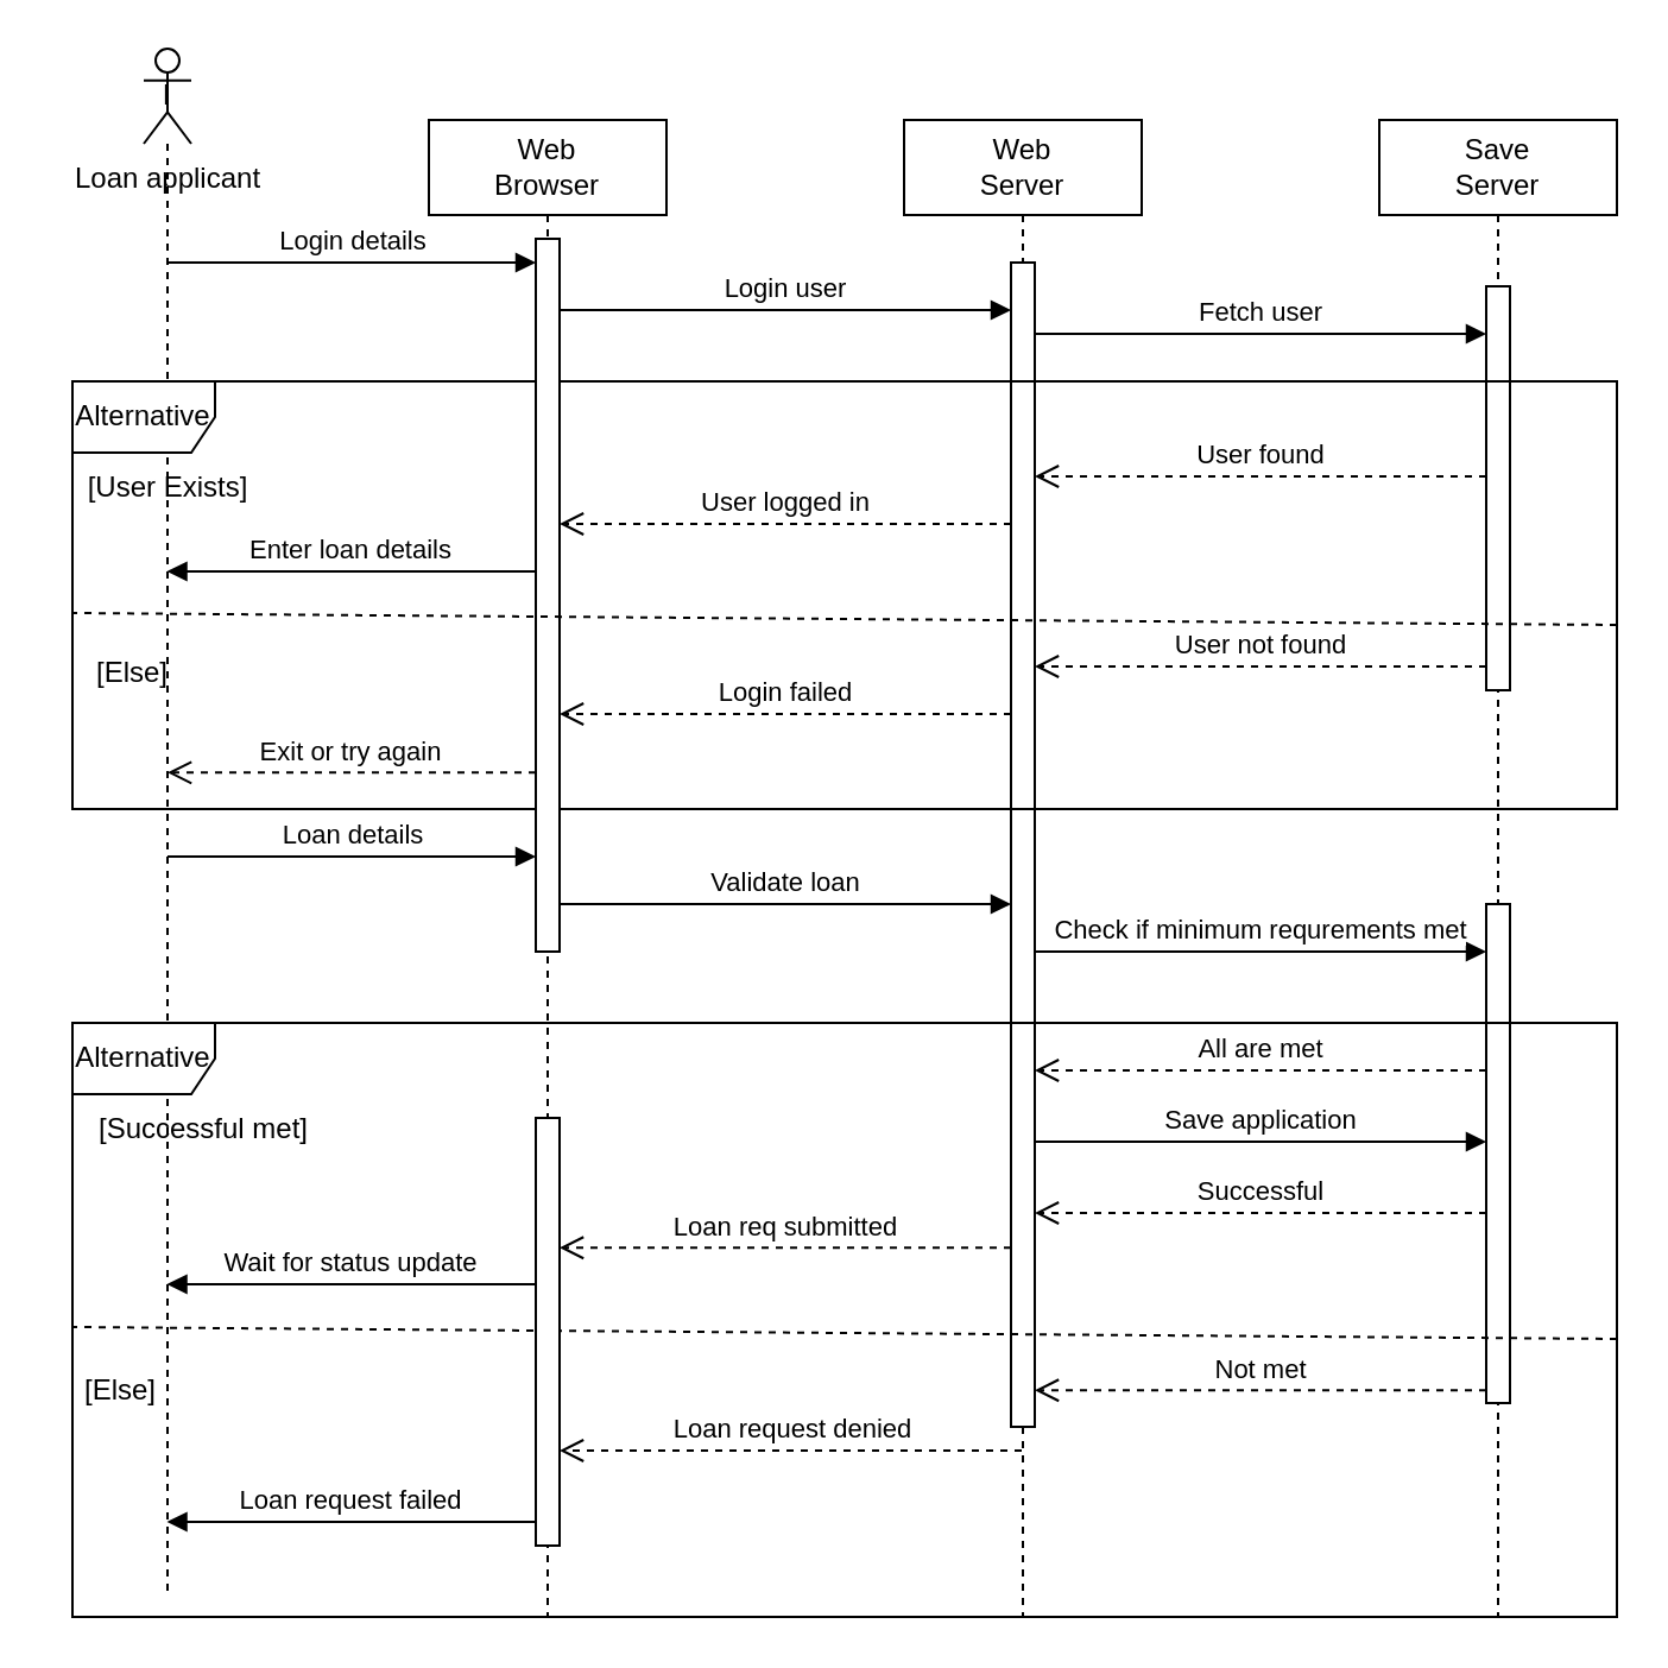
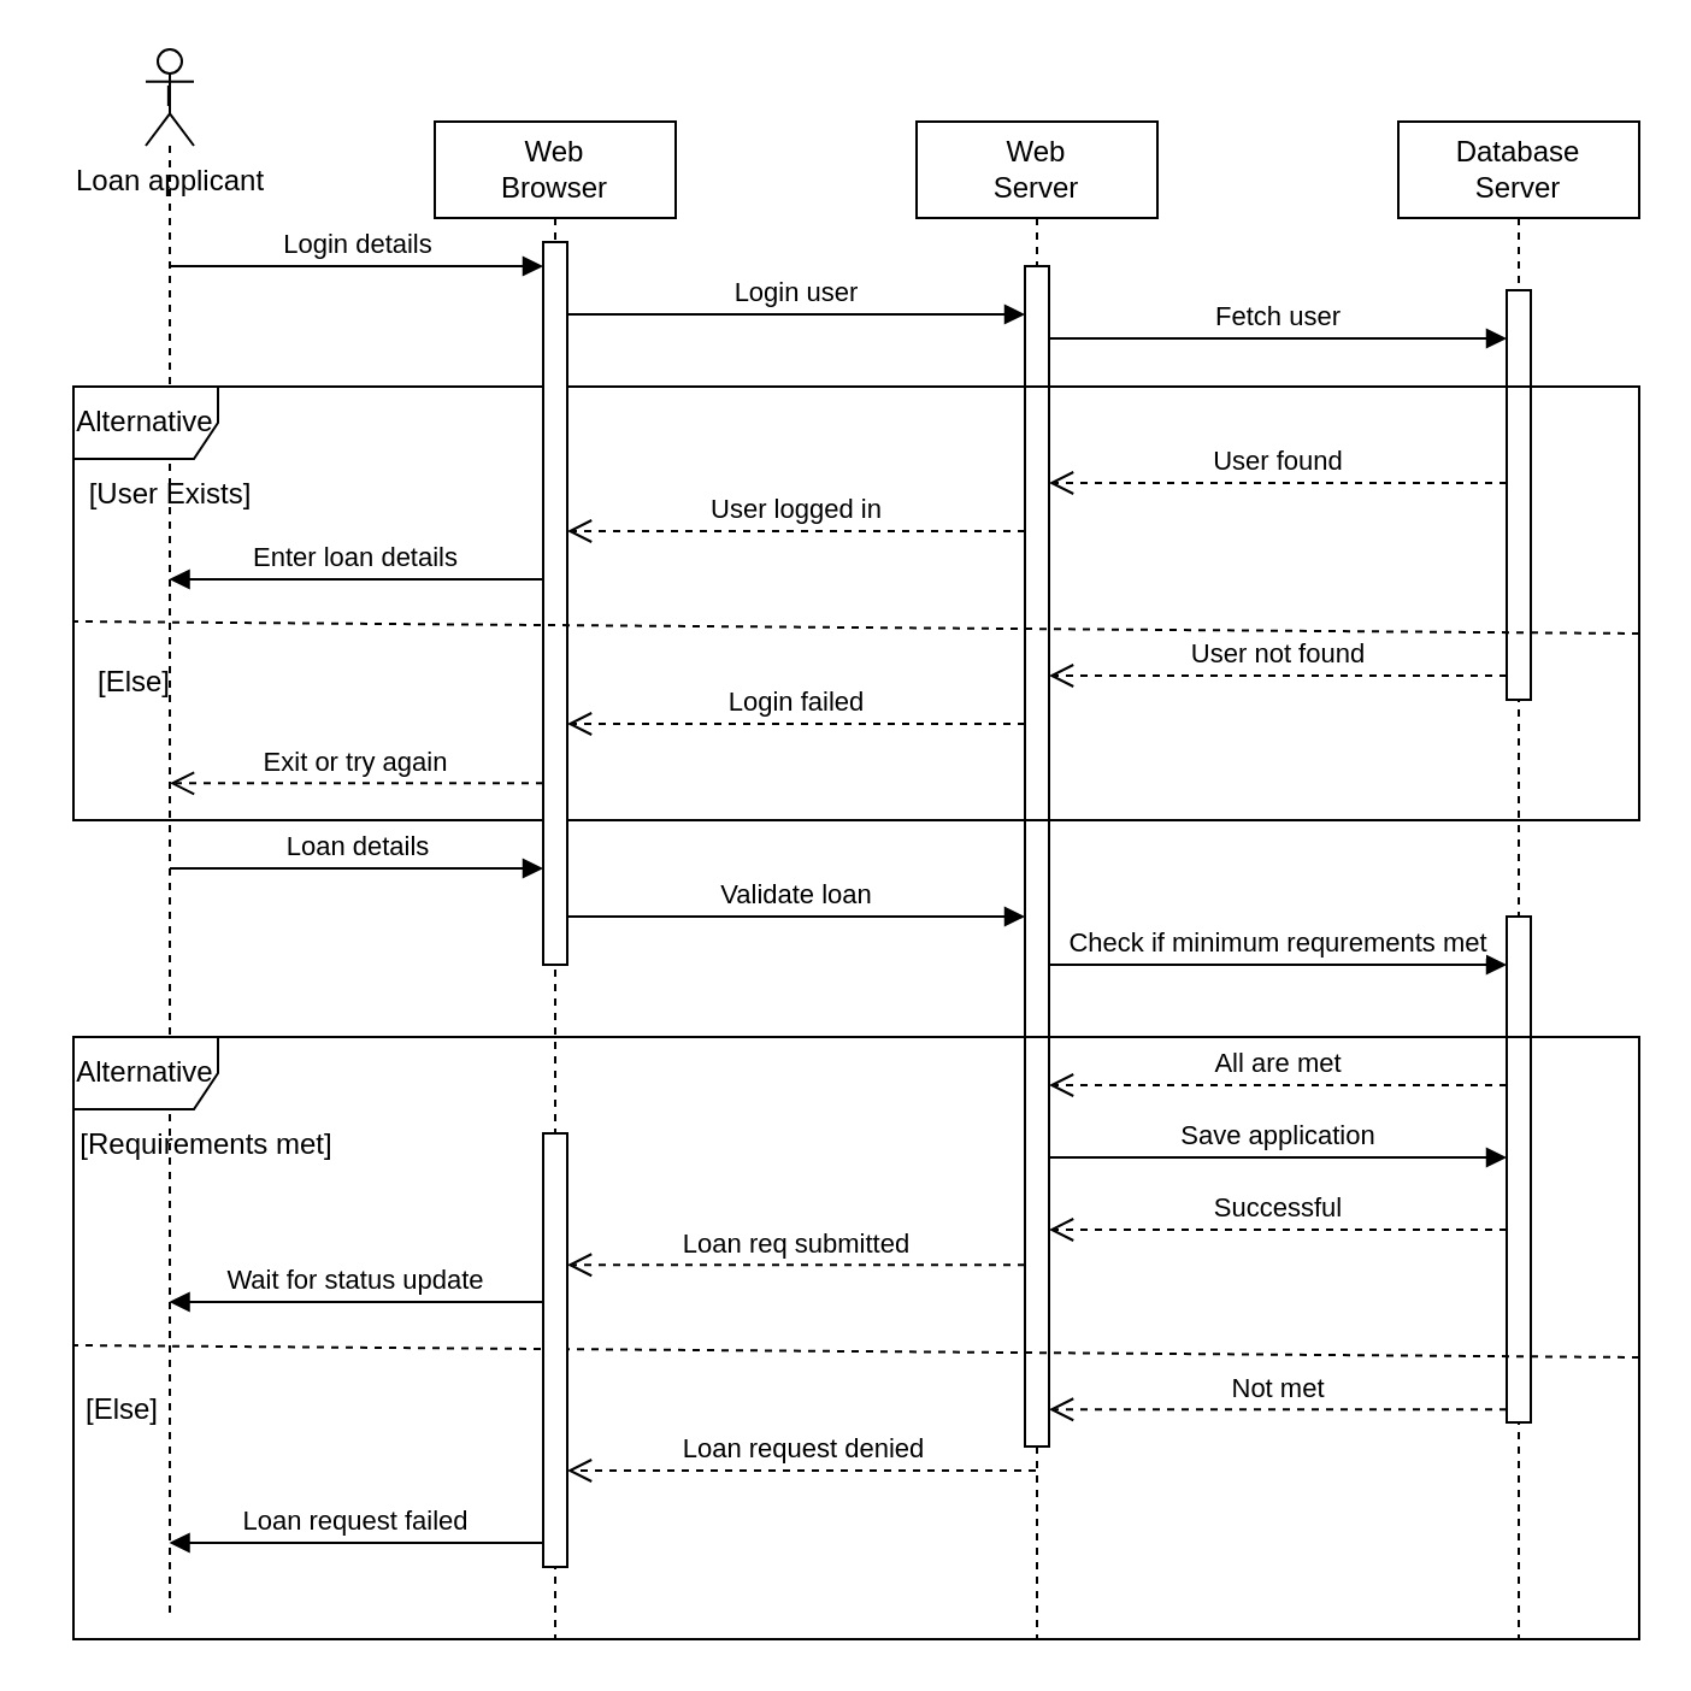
  <mxCell id="0" />
  <mxCell id="1" parent="0" />
  <mxCell id="2" value="l" style="shape=umlLifeline;perimeter=lifelinePerimeter;whiteSpace=wrap;html=1;container=1;dropTarget=0;collapsible=0;recursiveResize=0;outlineConnect=0;portConstraint=eastwest;newEdgeStyle={&quot;curved&quot;:0,&quot;rounded&quot;:0};participant=umlActor;" parent="1" vertex="1"><mxGeometry x="60" y="20" width="20" height="650" as="geometry" /></mxCell>
  <mxCell id="3" value="Loan applicant" style="text;html=1;align=center;verticalAlign=middle;resizable=0;points=[];autosize=1;strokeColor=none;fillColor=none;" parent="1" vertex="1"><mxGeometry x="20" y="60" width="100" height="30" as="geometry" /></mxCell>
  <mxCell id="4" value="Web&lt;br&gt;Browser" style="shape=umlLifeline;perimeter=lifelinePerimeter;whiteSpace=wrap;html=1;container=1;dropTarget=0;collapsible=0;recursiveResize=0;outlineConnect=0;portConstraint=eastwest;newEdgeStyle={&quot;curved&quot;:0,&quot;rounded&quot;:0};" parent="1" vertex="1"><mxGeometry x="180" y="50" width="100" height="630" as="geometry" /></mxCell>
  <mxCell id="5" value="Web&lt;br&gt;Server&lt;br&gt;" style="shape=umlLifeline;perimeter=lifelinePerimeter;whiteSpace=wrap;html=1;container=1;dropTarget=0;collapsible=0;recursiveResize=0;outlineConnect=0;portConstraint=eastwest;newEdgeStyle={&quot;curved&quot;:0,&quot;rounded&quot;:0};" parent="1" vertex="1"><mxGeometry x="380" y="50" width="100" height="630" as="geometry" /></mxCell>
  <mxCell id="6" value="" style="html=1;points=[[0,0,0,0,5],[0,1,0,0,-5],[1,0,0,0,5],[1,1,0,0,-5]];perimeter=orthogonalPerimeter;outlineConnect=0;targetShapes=umlLifeline;portConstraint=eastwest;newEdgeStyle={&quot;curved&quot;:0,&quot;rounded&quot;:0};" parent="5" vertex="1"><mxGeometry x="45" y="60" width="10" height="490" as="geometry" /></mxCell>
- <mxCell id="7" value="Save&lt;br&gt;Server" style="shape=umlLifeline;perimeter=lifelinePerimeter;whiteSpace=wrap;html=1;container=1;dropTarget=0;collapsible=0;recursiveResize=0;outlineConnect=0;portConstraint=eastwest;newEdgeStyle={&quot;curved&quot;:0,&quot;rounded&quot;:0};" parent="1" vertex="1"><mxGeometry x="580" y="50" width="100" height="630" as="geometry" /></mxCell>
+ <mxCell id="7" value="Database&lt;br&gt;Server" style="shape=umlLifeline;perimeter=lifelinePerimeter;whiteSpace=wrap;html=1;container=1;dropTarget=0;collapsible=0;recursiveResize=0;outlineConnect=0;portConstraint=eastwest;newEdgeStyle={&quot;curved&quot;:0,&quot;rounded&quot;:0};" parent="1" vertex="1"><mxGeometry x="580" y="50" width="100" height="630" as="geometry" /></mxCell>
  <mxCell id="8" value="" style="html=1;points=[[0,0,0,0,5],[0,1,0,0,-5],[1,0,0,0,5],[1,1,0,0,-5]];perimeter=orthogonalPerimeter;outlineConnect=0;targetShapes=umlLifeline;portConstraint=eastwest;newEdgeStyle={&quot;curved&quot;:0,&quot;rounded&quot;:0};" parent="7" vertex="1"><mxGeometry x="45" y="70" width="10" height="170" as="geometry" /></mxCell>
  <mxCell id="9" value="" style="html=1;points=[[0,0,0,0,5],[0,1,0,0,-5],[1,0,0,0,5],[1,1,0,0,-5]];perimeter=orthogonalPerimeter;outlineConnect=0;targetShapes=umlLifeline;portConstraint=eastwest;newEdgeStyle={&quot;curved&quot;:0,&quot;rounded&quot;:0};" parent="7" vertex="1"><mxGeometry x="45" y="330" width="10" height="210" as="geometry" /></mxCell>
  <mxCell id="10" value="Alternative" style="shape=umlFrame;whiteSpace=wrap;html=1;pointerEvents=0;" parent="1" vertex="1"><mxGeometry x="30" y="160" width="650" height="180" as="geometry" /></mxCell>
  <mxCell id="11" value="" style="html=1;points=[[0,0,0,0,5],[0,1,0,0,-5],[1,0,0,0,5],[1,1,0,0,-5]];perimeter=orthogonalPerimeter;outlineConnect=0;targetShapes=umlLifeline;portConstraint=eastwest;newEdgeStyle={&quot;curved&quot;:0,&quot;rounded&quot;:0};" parent="1" vertex="1"><mxGeometry x="225" y="100" width="10" height="300" as="geometry" /></mxCell>
  <mxCell id="12" value="Login user" style="html=1;verticalAlign=bottom;endArrow=block;curved=0;rounded=0;" parent="1" target="6" edge="1"><mxGeometry width="80" relative="1" as="geometry"><mxPoint x="235" y="130" as="sourcePoint" /><mxPoint x="420" y="130" as="targetPoint" /><Array as="points"><mxPoint x="275" y="130" /><mxPoint x="300" y="130" /></Array><mxPoint as="offset" /></mxGeometry></mxCell>
  <mxCell id="13" value="Login details" style="html=1;verticalAlign=bottom;endArrow=block;curved=0;rounded=0;" parent="1" target="11" edge="1"><mxGeometry x="0.001" width="80" relative="1" as="geometry"><mxPoint x="70" y="110" as="sourcePoint" /><mxPoint x="220" y="110" as="targetPoint" /><Array as="points"><mxPoint x="130" y="110" /><mxPoint x="150" y="110" /></Array><mxPoint as="offset" /></mxGeometry></mxCell>
  <mxCell id="14" value="Fetch user" style="html=1;verticalAlign=bottom;endArrow=block;curved=0;rounded=0;" parent="1" edge="1"><mxGeometry width="80" relative="1" as="geometry"><mxPoint x="435" y="140" as="sourcePoint" /><mxPoint x="625" y="140" as="targetPoint" /><mxPoint as="offset" /></mxGeometry></mxCell>
  <mxCell id="15" value="User found" style="html=1;verticalAlign=bottom;endArrow=open;dashed=1;endSize=8;curved=0;rounded=0;" parent="1" edge="1"><mxGeometry relative="1" as="geometry"><mxPoint x="625" y="200" as="sourcePoint" /><mxPoint x="435" y="200" as="targetPoint" /><Array as="points"><mxPoint x="490" y="200" /><mxPoint x="460" y="200" /></Array></mxGeometry></mxCell>
  <mxCell id="16" value="User logged in" style="html=1;verticalAlign=bottom;endArrow=open;dashed=1;endSize=8;curved=0;rounded=0;" parent="1" edge="1"><mxGeometry relative="1" as="geometry"><mxPoint x="425" y="220" as="sourcePoint" /><mxPoint x="235" y="220" as="targetPoint" /></mxGeometry></mxCell>
  <mxCell id="17" value="" style="endArrow=none;dashed=1;html=1;rounded=0;entryX=0;entryY=0.483;entryDx=0;entryDy=0;entryPerimeter=0;exitX=1;exitY=0.508;exitDx=0;exitDy=0;exitPerimeter=0;" parent="1" edge="1"><mxGeometry width="50" height="50" relative="1" as="geometry"><mxPoint x="680" y="262.5" as="sourcePoint" /><mxPoint x="30" y="257.5" as="targetPoint" /></mxGeometry></mxCell>
  <mxCell id="18" value="[User Exists]" style="text;html=1;align=center;verticalAlign=middle;resizable=0;points=[];autosize=1;strokeColor=none;fillColor=none;" parent="1" vertex="1"><mxGeometry x="25" y="190" width="90" height="30" as="geometry" /></mxCell>
  <mxCell id="19" value="[Else]" style="text;html=1;align=center;verticalAlign=middle;resizable=0;points=[];autosize=1;strokeColor=none;fillColor=none;" parent="1" vertex="1"><mxGeometry x="30" y="268" width="50" height="30" as="geometry" /></mxCell>
  <mxCell id="20" value="User not found" style="html=1;verticalAlign=bottom;endArrow=open;dashed=1;endSize=8;curved=0;rounded=0;" parent="1" edge="1"><mxGeometry relative="1" as="geometry"><mxPoint x="625" y="280" as="sourcePoint" /><mxPoint x="435" y="280" as="targetPoint" /></mxGeometry></mxCell>
  <mxCell id="21" value="Login failed" style="html=1;verticalAlign=bottom;endArrow=open;dashed=1;endSize=8;curved=0;rounded=0;" parent="1" source="6" target="11" edge="1"><mxGeometry relative="1" as="geometry"><mxPoint x="400" y="310" as="sourcePoint" /><mxPoint x="340" y="310" as="targetPoint" /><Array as="points"><mxPoint x="370" y="300" /></Array></mxGeometry></mxCell>
  <mxCell id="22" value="Exit or try again" style="html=1;verticalAlign=bottom;endArrow=open;dashed=1;endSize=8;curved=0;rounded=0;" parent="1" edge="1"><mxGeometry relative="1" as="geometry"><mxPoint x="225" y="324.64" as="sourcePoint" /><mxPoint x="70" y="324.64" as="targetPoint" /></mxGeometry></mxCell>
  <mxCell id="23" value="Loan details" style="html=1;verticalAlign=bottom;endArrow=block;curved=0;rounded=0;" parent="1" edge="1"><mxGeometry x="0.001" width="80" relative="1" as="geometry"><mxPoint x="70" y="360" as="sourcePoint" /><mxPoint x="225" y="360" as="targetPoint" /><Array as="points"><mxPoint x="130" y="360" /><mxPoint x="150" y="360" /></Array><mxPoint as="offset" /></mxGeometry></mxCell>
  <mxCell id="24" value="Validate loan" style="html=1;verticalAlign=bottom;endArrow=block;curved=0;rounded=0;" parent="1" edge="1"><mxGeometry width="80" relative="1" as="geometry"><mxPoint x="235" y="380" as="sourcePoint" /><mxPoint x="425" y="380" as="targetPoint" /><Array as="points"><mxPoint x="275" y="380" /><mxPoint x="300" y="380" /></Array><mxPoint as="offset" /></mxGeometry></mxCell>
  <mxCell id="25" value="Check if minimum requrements met" style="html=1;verticalAlign=bottom;endArrow=block;curved=0;rounded=0;" parent="1" edge="1"><mxGeometry width="80" relative="1" as="geometry"><mxPoint x="435" y="400" as="sourcePoint" /><mxPoint x="625" y="400" as="targetPoint" /><mxPoint as="offset" /></mxGeometry></mxCell>
  <mxCell id="26" value="Alternative" style="shape=umlFrame;whiteSpace=wrap;html=1;pointerEvents=0;" parent="1" vertex="1"><mxGeometry x="30" y="430" width="650" height="250" as="geometry" /></mxCell>
  <mxCell id="27" value="" style="endArrow=none;dashed=1;html=1;rounded=0;entryX=0;entryY=0.483;entryDx=0;entryDy=0;entryPerimeter=0;exitX=1;exitY=0.508;exitDx=0;exitDy=0;exitPerimeter=0;" parent="1" edge="1"><mxGeometry width="50" height="50" relative="1" as="geometry"><mxPoint x="680" y="563" as="sourcePoint" /><mxPoint x="30" y="558" as="targetPoint" /></mxGeometry></mxCell>
- <mxCell id="28" value="[Successful met]" style="text;html=1;align=center;verticalAlign=middle;resizable=0;points=[];autosize=1;strokeColor=none;fillColor=none;" parent="1" vertex="1"><mxGeometry x="20" y="460" width="130" height="30" as="geometry" /></mxCell>
+ <mxCell id="28" value="[Requirements met]" style="text;html=1;align=center;verticalAlign=middle;resizable=0;points=[];autosize=1;strokeColor=none;fillColor=none;" parent="1" vertex="1"><mxGeometry x="20" y="460" width="130" height="30" as="geometry" /></mxCell>
  <mxCell id="29" value="All are met" style="html=1;verticalAlign=bottom;endArrow=open;dashed=1;endSize=8;curved=0;rounded=0;" parent="1" edge="1"><mxGeometry relative="1" as="geometry"><mxPoint x="625" y="450" as="sourcePoint" /><mxPoint x="435" y="450" as="targetPoint" /></mxGeometry></mxCell>
  <mxCell id="30" value="Save application" style="html=1;verticalAlign=bottom;endArrow=block;curved=0;rounded=0;" parent="1" edge="1"><mxGeometry width="80" relative="1" as="geometry"><mxPoint x="435" y="480" as="sourcePoint" /><mxPoint x="625" y="480" as="targetPoint" /></mxGeometry></mxCell>
  <mxCell id="31" value="Successful" style="html=1;verticalAlign=bottom;endArrow=open;dashed=1;endSize=8;curved=0;rounded=0;" parent="1" edge="1"><mxGeometry relative="1" as="geometry"><mxPoint x="625" y="510" as="sourcePoint" /><mxPoint x="435" y="510" as="targetPoint" /></mxGeometry></mxCell>
  <mxCell id="32" value="" style="html=1;points=[[0,0,0,0,5],[0,1,0,0,-5],[1,0,0,0,5],[1,1,0,0,-5]];perimeter=orthogonalPerimeter;outlineConnect=0;targetShapes=umlLifeline;portConstraint=eastwest;newEdgeStyle={&quot;curved&quot;:0,&quot;rounded&quot;:0};" parent="1" vertex="1"><mxGeometry x="225" y="470" width="10" height="180" as="geometry" /></mxCell>
  <mxCell id="33" value="Loan req submitted" style="html=1;verticalAlign=bottom;endArrow=open;dashed=1;endSize=8;curved=0;rounded=0;" parent="1" edge="1"><mxGeometry relative="1" as="geometry"><mxPoint x="425" y="524.63" as="sourcePoint" /><mxPoint x="235" y="524.63" as="targetPoint" /></mxGeometry></mxCell>
  <mxCell id="34" value="Wait for status update" style="html=1;verticalAlign=bottom;endArrow=block;curved=0;rounded=0;" parent="1" edge="1"><mxGeometry width="80" relative="1" as="geometry"><mxPoint x="225" y="540" as="sourcePoint" /><mxPoint x="69.759" y="540" as="targetPoint" /></mxGeometry></mxCell>
  <mxCell id="35" value="Enter loan details" style="html=1;verticalAlign=bottom;endArrow=block;curved=0;rounded=0;" parent="1" edge="1"><mxGeometry width="80" relative="1" as="geometry"><mxPoint x="225" y="240" as="sourcePoint" /><mxPoint x="69.759" y="240" as="targetPoint" /></mxGeometry></mxCell>
  <mxCell id="36" value="[Else]" style="text;html=1;align=center;verticalAlign=middle;resizable=0;points=[];autosize=1;strokeColor=none;fillColor=none;" parent="1" vertex="1"><mxGeometry x="25" y="570" width="50" height="30" as="geometry" /></mxCell>
  <mxCell id="37" value="Not met" style="html=1;verticalAlign=bottom;endArrow=open;dashed=1;endSize=8;curved=0;rounded=0;" parent="1" edge="1"><mxGeometry relative="1" as="geometry"><mxPoint x="625" y="584.63" as="sourcePoint" /><mxPoint x="435" y="584.63" as="targetPoint" /></mxGeometry></mxCell>
  <mxCell id="38" value="Loan request denied" style="html=1;verticalAlign=bottom;endArrow=open;dashed=1;endSize=8;curved=0;rounded=0;" parent="1" source="5" target="32" edge="1"><mxGeometry relative="1" as="geometry"><mxPoint x="395" y="630" as="sourcePoint" /><mxPoint x="315" y="630" as="targetPoint" /><Array as="points"><mxPoint x="340" y="610" /></Array></mxGeometry></mxCell>
  <mxCell id="39" value="Loan request failed" style="html=1;verticalAlign=bottom;endArrow=block;curved=0;rounded=0;" parent="1" edge="1"><mxGeometry width="80" relative="1" as="geometry"><mxPoint x="225" y="640" as="sourcePoint" /><mxPoint x="69.759" y="640" as="targetPoint" /></mxGeometry></mxCell>
